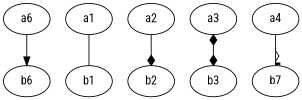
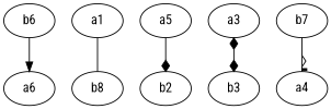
  digraph {
    fontname="Roboto Condensed"
    node [fontname="Roboto Condensed"]
    edge [fontname="Roboto Condensed" arrowhead=diamond]
    n1 [label=a6]
    n2 [label=b6]
    a1
-   b1
-   a2
+   b1 [label=b8]
+   a2 [label=a5]
    b2
    a3
    b3
    n9 [label=b7]
    a4
-   n1 -> n2 [arrowhead=""]
+   n2 -> n1 [arrowhead=""]
    a1 -> b1 [arrowhead=none]
    a2 -> b2
    a3 -> b3 [arrowtail=diamond dir=both]
-   a4 -> n9 [arrowhead=lteeoldiamond]
+   n9 -> a4 [arrowhead=lteeoldiamond]
  }
